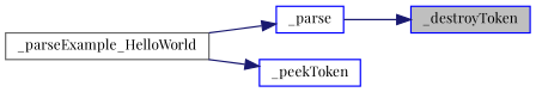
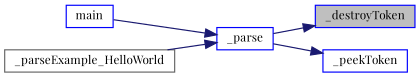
  digraph {
    fontname="Playfair Display"
    rankdir=RL
    node [color=blue fillcolor=white fontname="Playfair Display" fontsize=10 shape=record style=filled]
    edge [color=midnightblue dir=back fontname="Playfair Display" fontsize=10 labelfontname=Helvetica labelfontsize=10 style=solid]
    n1 [fillcolor=grey75 fontcolor=black height=0.2 label=_destroyToken width=0.4]
    n2 [height=0.2 label=_parse width=0.4]
+   n3 [height=0.2 label=main width=0.4]
    n4 [color=gray40 height=0.2 label=_parseExample_HelloWorld width=0.4]
    n5 [height=0.2 label=_peekToken width=0.4]
    n1 -> n2
+   n2 -> n3
    n2 -> n4
-   n5 -> n4
+   n5 -> n2
  }
